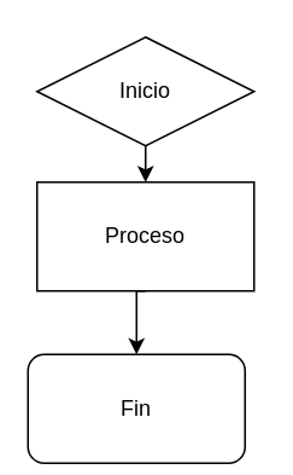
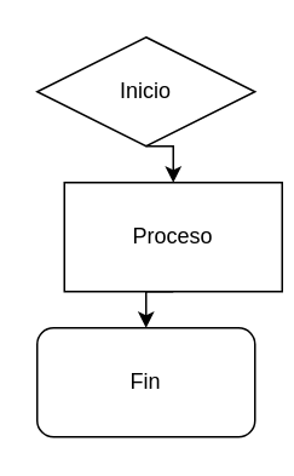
  <mxCell id="0" />
  <mxCell id="1" parent="0" />
  <mxCell id="2" style="edgeStyle=orthogonalEdgeStyle;rounded=0;orthogonalLoop=1;jettySize=auto;html=1;exitX=0.5;exitY=1;exitDx=0;exitDy=0;entryX=0.5;entryY=0;entryDx=0;entryDy=0;" edge="1" parent="1" source="3" target="6"><mxGeometry relative="1" as="geometry" /></mxCell>
  <mxCell id="3" value="Inicio" style="rhombus;whiteSpace=wrap;html=1;" vertex="1" parent="1"><mxGeometry x="20" y="20" width="120" height="60" as="geometry" /></mxCell>
- <mxCell id="4" value="Fin" style="rounded=1;whiteSpace=wrap;html=1;" vertex="1" parent="1"><mxGeometry x="15" y="195" width="120" height="60" as="geometry" /></mxCell>
+ <mxCell id="4" value="Fin" style="rounded=1;whiteSpace=wrap;html=1;" vertex="1" parent="1"><mxGeometry x="20" y="180" width="120" height="60" as="geometry" /></mxCell>
  <mxCell id="5" style="edgeStyle=orthogonalEdgeStyle;rounded=0;orthogonalLoop=1;jettySize=auto;html=1;exitX=0.5;exitY=1;exitDx=0;exitDy=0;entryX=0.5;entryY=0;entryDx=0;entryDy=0;" edge="1" parent="1" source="6" target="4"><mxGeometry relative="1" as="geometry" /></mxCell>
- <mxCell id="6" value="Proceso" style="rounded=0;whiteSpace=wrap;html=1;" vertex="1" parent="1"><mxGeometry x="20" y="100" width="120" height="60" as="geometry" /></mxCell>
+ <mxCell id="6" value="Proceso" style="rounded=0;whiteSpace=wrap;html=1;" vertex="1" parent="1"><mxGeometry x="35" y="100" width="120" height="60" as="geometry" /></mxCell>
